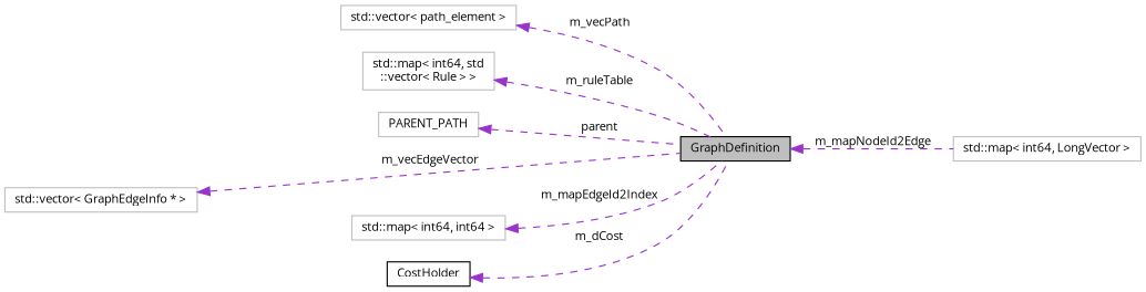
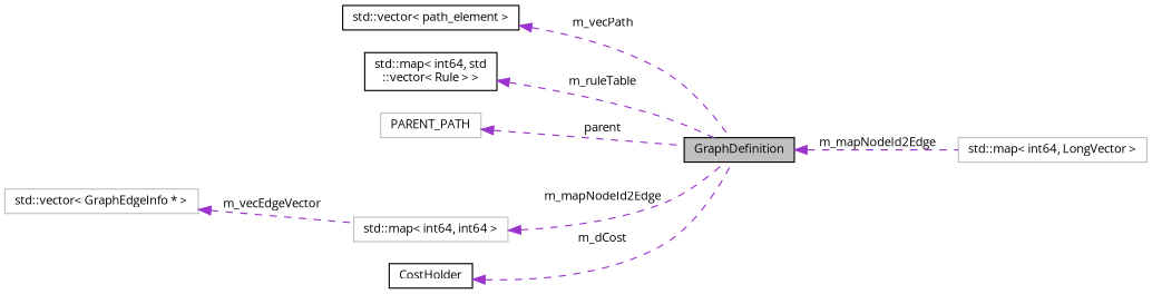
  digraph {
    fontname="Open Sans"
    rankdir=LR
    node [color=grey75 fillcolor=white fontname="Open Sans" fontsize=10 shape=record style=filled]
    edge [color=darkorchid3 dir=back fontname="Open Sans" fontsize=10 labelfontname=Helvetica labelfontsize=10 style=dashed]
    n1 [color=black fillcolor=grey75 fontcolor=black height=0.2 label=GraphDefinition width=0.4]
    n2 [height=0.2 label="std::map\< int64, LongVector \>" width=0.4]
-   n3 [height=0.2 label="std::vector\< path_element \>" width=0.4]
-   n4 [height=0.2 label="std::map\< int64, std\l::vector\< Rule \> \>" width=0.4]
+   n3 [color=black height=0.2 label="std::vector\< path_element \>" width=0.4]
+   n4 [color=black height=0.2 label="std::map\< int64, std\l::vector\< Rule \> \>" width=0.4]
    n5 [height=0.2 label=PARENT_PATH width=0.4]
    n6 [height=0.2 label="std::map\< int64, int64 \>" width=0.4]
    n7 [color=black height=0.2 label=CostHolder width=0.4]
    n8 [height=0.2 label="std::vector\< GraphEdgeInfo * \>" width=0.4]
    n1 -> n2 [label=" m_mapNodeId2Edge"]
    n3 -> n1 [label=" m_vecPath"]
    n4 -> n1 [label=" m_ruleTable"]
    n5 -> n1 [label=" parent"]
-   n6 -> n1 [label=" m_mapEdgeId2Index"]
+   n6 -> n1 [label=" m_mapNodeId2Edge"]
    n7 -> n1 [label=" m_dCost"]
-   n8 -> n1 [label=" m_vecEdgeVector"]
+   n8 -> n6 [label=" m_vecEdgeVector"]
  }
